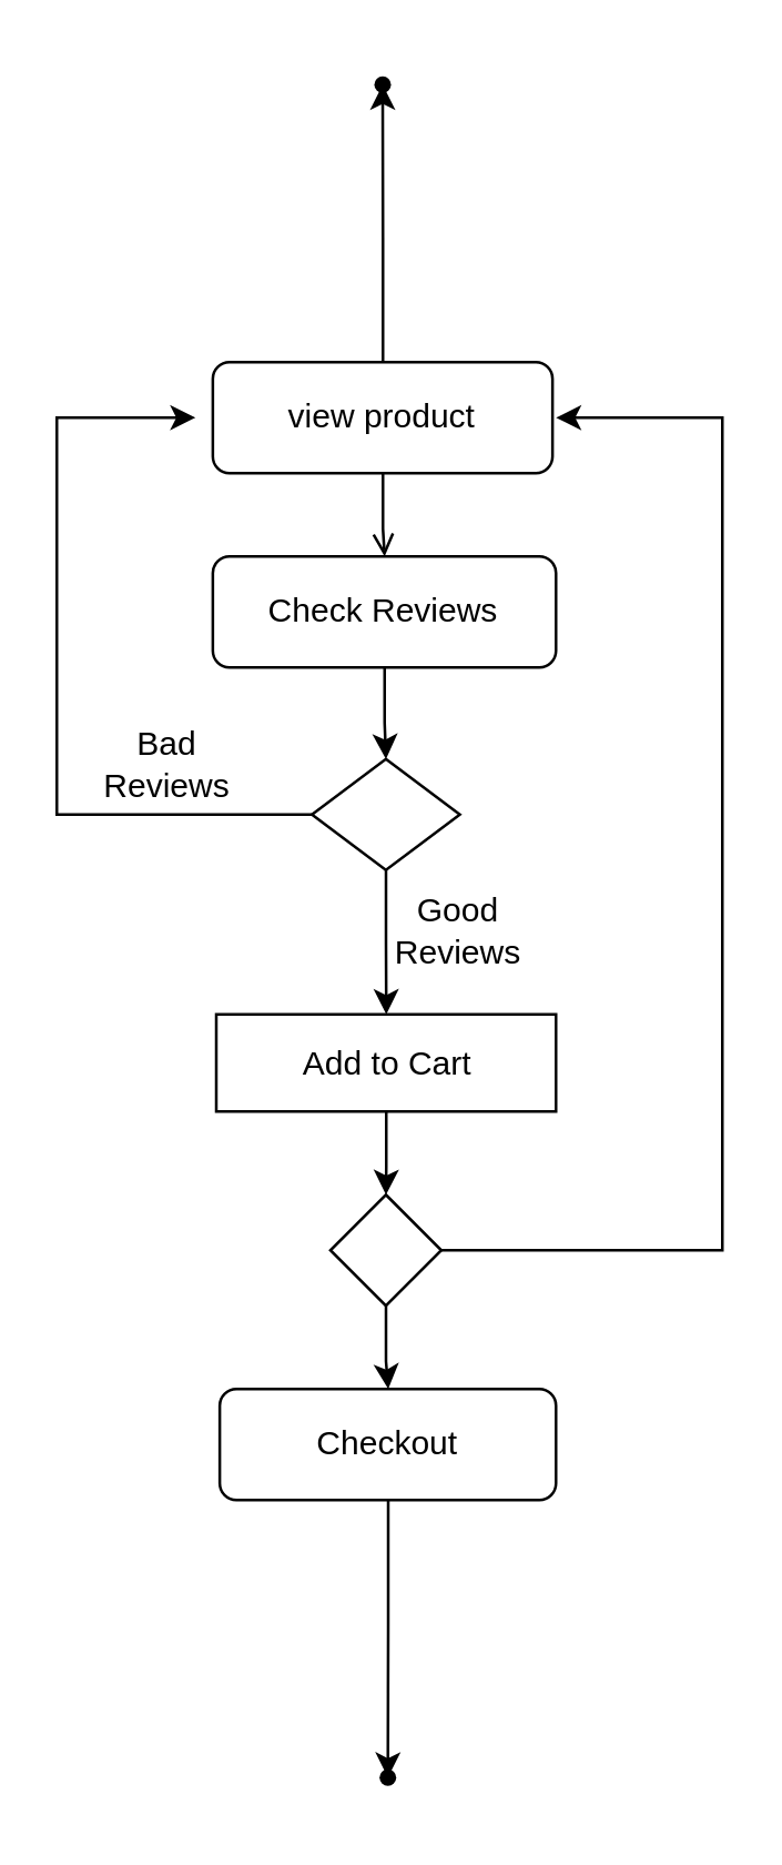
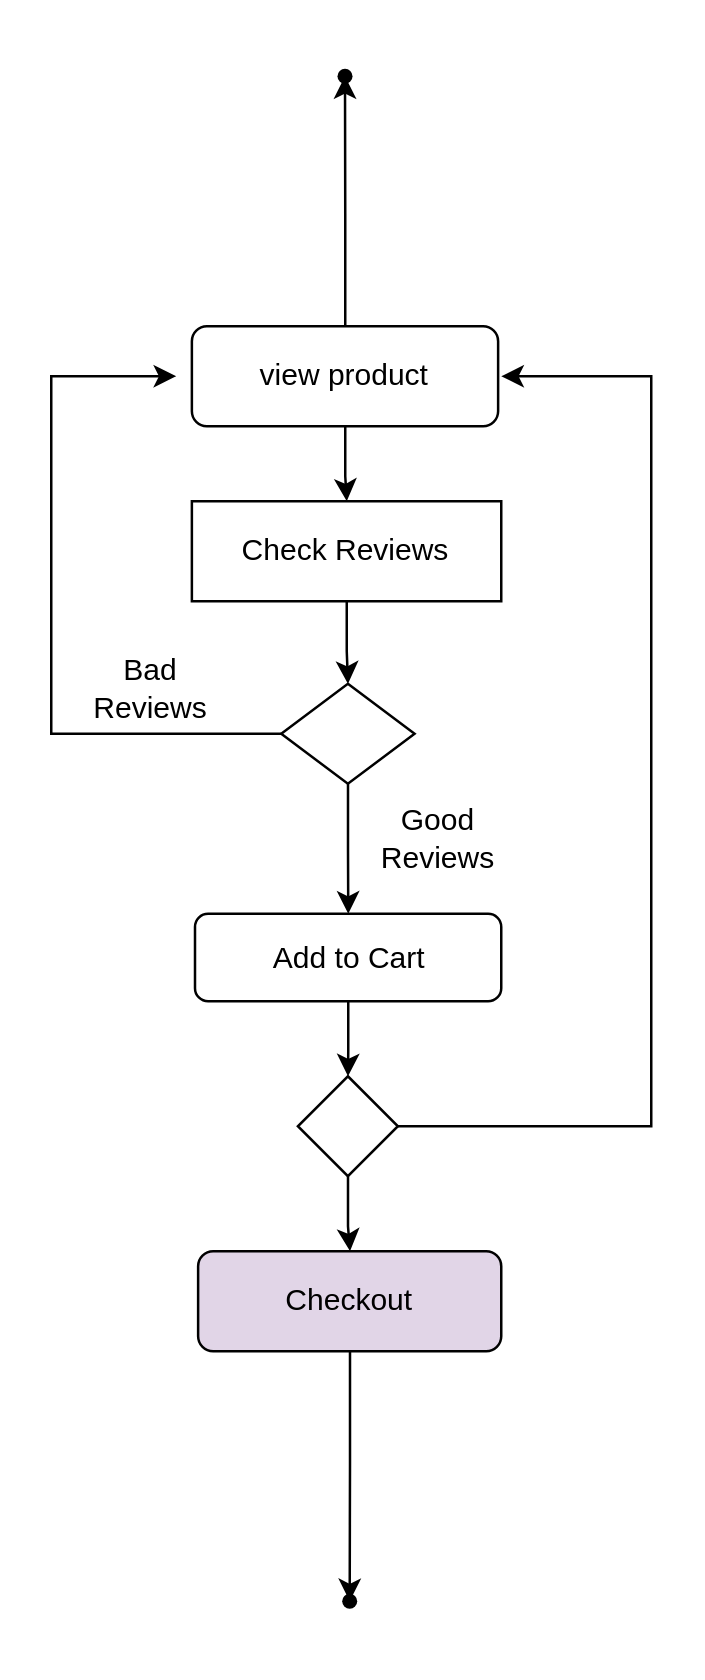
  <mxCell id="0" />
  <mxCell id="1" parent="0" />
- <mxCell id="2" value="" style="edgeStyle=orthogonalEdgeStyle;rounded=0;orthogonalLoop=1;jettySize=auto;html=1;endArrow=open;" edge="1" parent="1" source="4" target="6"><mxGeometry relative="1" as="geometry" /></mxCell>
+ <mxCell id="2" value="" style="edgeStyle=orthogonalEdgeStyle;rounded=0;orthogonalLoop=1;jettySize=auto;html=1;" edge="1" parent="1" source="4" target="6"><mxGeometry relative="1" as="geometry" /></mxCell>
  <mxCell id="3" value="" style="edgeStyle=orthogonalEdgeStyle;rounded=0;orthogonalLoop=1;jettySize=auto;html=1;" edge="1" parent="1" source="4" target="20"><mxGeometry relative="1" as="geometry" /></mxCell>
  <mxCell id="4" value="view product" style="rounded=1;whiteSpace=wrap;html=1;" vertex="1" parent="1"><mxGeometry x="76.25" y="130" width="122.5" height="40" as="geometry" /></mxCell>
  <mxCell id="5" value="" style="edgeStyle=orthogonalEdgeStyle;rounded=0;orthogonalLoop=1;jettySize=auto;html=1;" edge="1" parent="1" source="6" target="8"><mxGeometry relative="1" as="geometry" /></mxCell>
- <mxCell id="6" value="Check Reviews" style="rounded=1;whiteSpace=wrap;html=1;" vertex="1" parent="1"><mxGeometry x="76.25" y="200" width="123.75" height="40" as="geometry" /></mxCell>
+ <mxCell id="6" value="Check Reviews" style="whiteSpace=wrap;html=1;rounded=0;" vertex="1" parent="1"><mxGeometry x="76.25" y="200" width="123.75" height="40" as="geometry" /></mxCell>
  <mxCell id="7" value="" style="edgeStyle=orthogonalEdgeStyle;rounded=0;orthogonalLoop=1;jettySize=auto;html=1;" edge="1" parent="1" source="8" target="10"><mxGeometry relative="1" as="geometry" /></mxCell>
  <mxCell id="8" value="" style="rhombus;whiteSpace=wrap;html=1;" vertex="1" parent="1"><mxGeometry x="112" y="273" width="53.33" height="40" as="geometry" /></mxCell>
  <mxCell id="9" value="" style="edgeStyle=orthogonalEdgeStyle;rounded=0;orthogonalLoop=1;jettySize=auto;html=1;" edge="1" parent="1" source="10" target="18"><mxGeometry relative="1" as="geometry" /></mxCell>
- <mxCell id="10" value="Add to Cart" style="whiteSpace=wrap;html=1;rounded=0;" vertex="1" parent="1"><mxGeometry x="77.5" y="365" width="122.5" height="35" as="geometry" /></mxCell>
+ <mxCell id="10" value="Add to Cart" style="rounded=1;whiteSpace=wrap;html=1;" vertex="1" parent="1"><mxGeometry x="77.5" y="365" width="122.5" height="35" as="geometry" /></mxCell>
  <mxCell id="11" value="" style="endArrow=classic;html=1;rounded=0;exitX=0;exitY=0.5;exitDx=0;exitDy=0;" edge="1" parent="1"><mxGeometry relative="1" as="geometry"><mxPoint x="112" y="293" as="sourcePoint" /><mxPoint x="70" y="150" as="targetPoint" /><Array as="points"><mxPoint x="20" y="293" /><mxPoint x="20" y="150" /></Array></mxGeometry></mxCell>
  <mxCell id="12" value="Bad Reviews" style="text;html=1;align=center;verticalAlign=middle;whiteSpace=wrap;rounded=0;" vertex="1" parent="1"><mxGeometry x="30" y="260" width="60" height="30" as="geometry" /></mxCell>
- <mxCell id="13" value="Good Reviews" style="text;html=1;align=center;verticalAlign=middle;whiteSpace=wrap;rounded=0;" vertex="1" parent="1"><mxGeometry x="135" y="320" width="60" height="30" as="geometry" /></mxCell>
+ <mxCell id="13" value="Good Reviews" style="text;html=1;align=center;verticalAlign=middle;whiteSpace=wrap;rounded=0;" vertex="1" parent="1"><mxGeometry x="145" y="320" width="60" height="30" as="geometry" /></mxCell>
  <mxCell id="14" value="" style="edgeStyle=orthogonalEdgeStyle;rounded=0;orthogonalLoop=1;jettySize=auto;html=1;" edge="1" parent="1" source="15" target="19"><mxGeometry relative="1" as="geometry" /></mxCell>
- <mxCell id="15" value="Checkout" style="whiteSpace=wrap;html=1;rounded=1;" vertex="1" parent="1"><mxGeometry x="78.75" y="500" width="121.25" height="40" as="geometry" /></mxCell>
+ <mxCell id="15" value="Checkout" style="whiteSpace=wrap;html=1;rounded=1;fillColor=#e1d5e7;" vertex="1" parent="1"><mxGeometry x="78.75" y="500" width="121.25" height="40" as="geometry" /></mxCell>
  <mxCell id="16" value="" style="endArrow=classic;html=1;rounded=0;exitX=1;exitY=0.5;exitDx=0;exitDy=0;" edge="1" parent="1" source="18"><mxGeometry width="50" height="50" relative="1" as="geometry"><mxPoint x="240" y="390" as="sourcePoint" /><mxPoint x="200" y="150" as="targetPoint" /><Array as="points"><mxPoint x="260" y="450" /><mxPoint x="260" y="383" /><mxPoint x="260" y="150" /></Array></mxGeometry></mxCell>
  <mxCell id="17" value="" style="edgeStyle=orthogonalEdgeStyle;rounded=0;orthogonalLoop=1;jettySize=auto;html=1;" edge="1" parent="1" source="18" target="15"><mxGeometry relative="1" as="geometry" /></mxCell>
  <mxCell id="18" value="" style="rhombus;whiteSpace=wrap;html=1;" vertex="1" parent="1"><mxGeometry x="118.66" y="430" width="40" height="40" as="geometry" /></mxCell>
  <mxCell id="19" value="" style="shape=waypoint;sketch=0;size=6;pointerEvents=1;points=[];fillColor=default;resizable=0;rotatable=0;perimeter=centerPerimeter;snapToPoint=1;rounded=1;" vertex="1" parent="1"><mxGeometry x="129.375" y="630" width="20" height="20" as="geometry" /></mxCell>
  <mxCell id="20" value="" style="shape=waypoint;sketch=0;size=6;pointerEvents=1;points=[];fillColor=default;resizable=0;rotatable=0;perimeter=centerPerimeter;snapToPoint=1;rounded=1;" vertex="1" parent="1"><mxGeometry x="127.5" y="20" width="20" height="20" as="geometry" /></mxCell>
